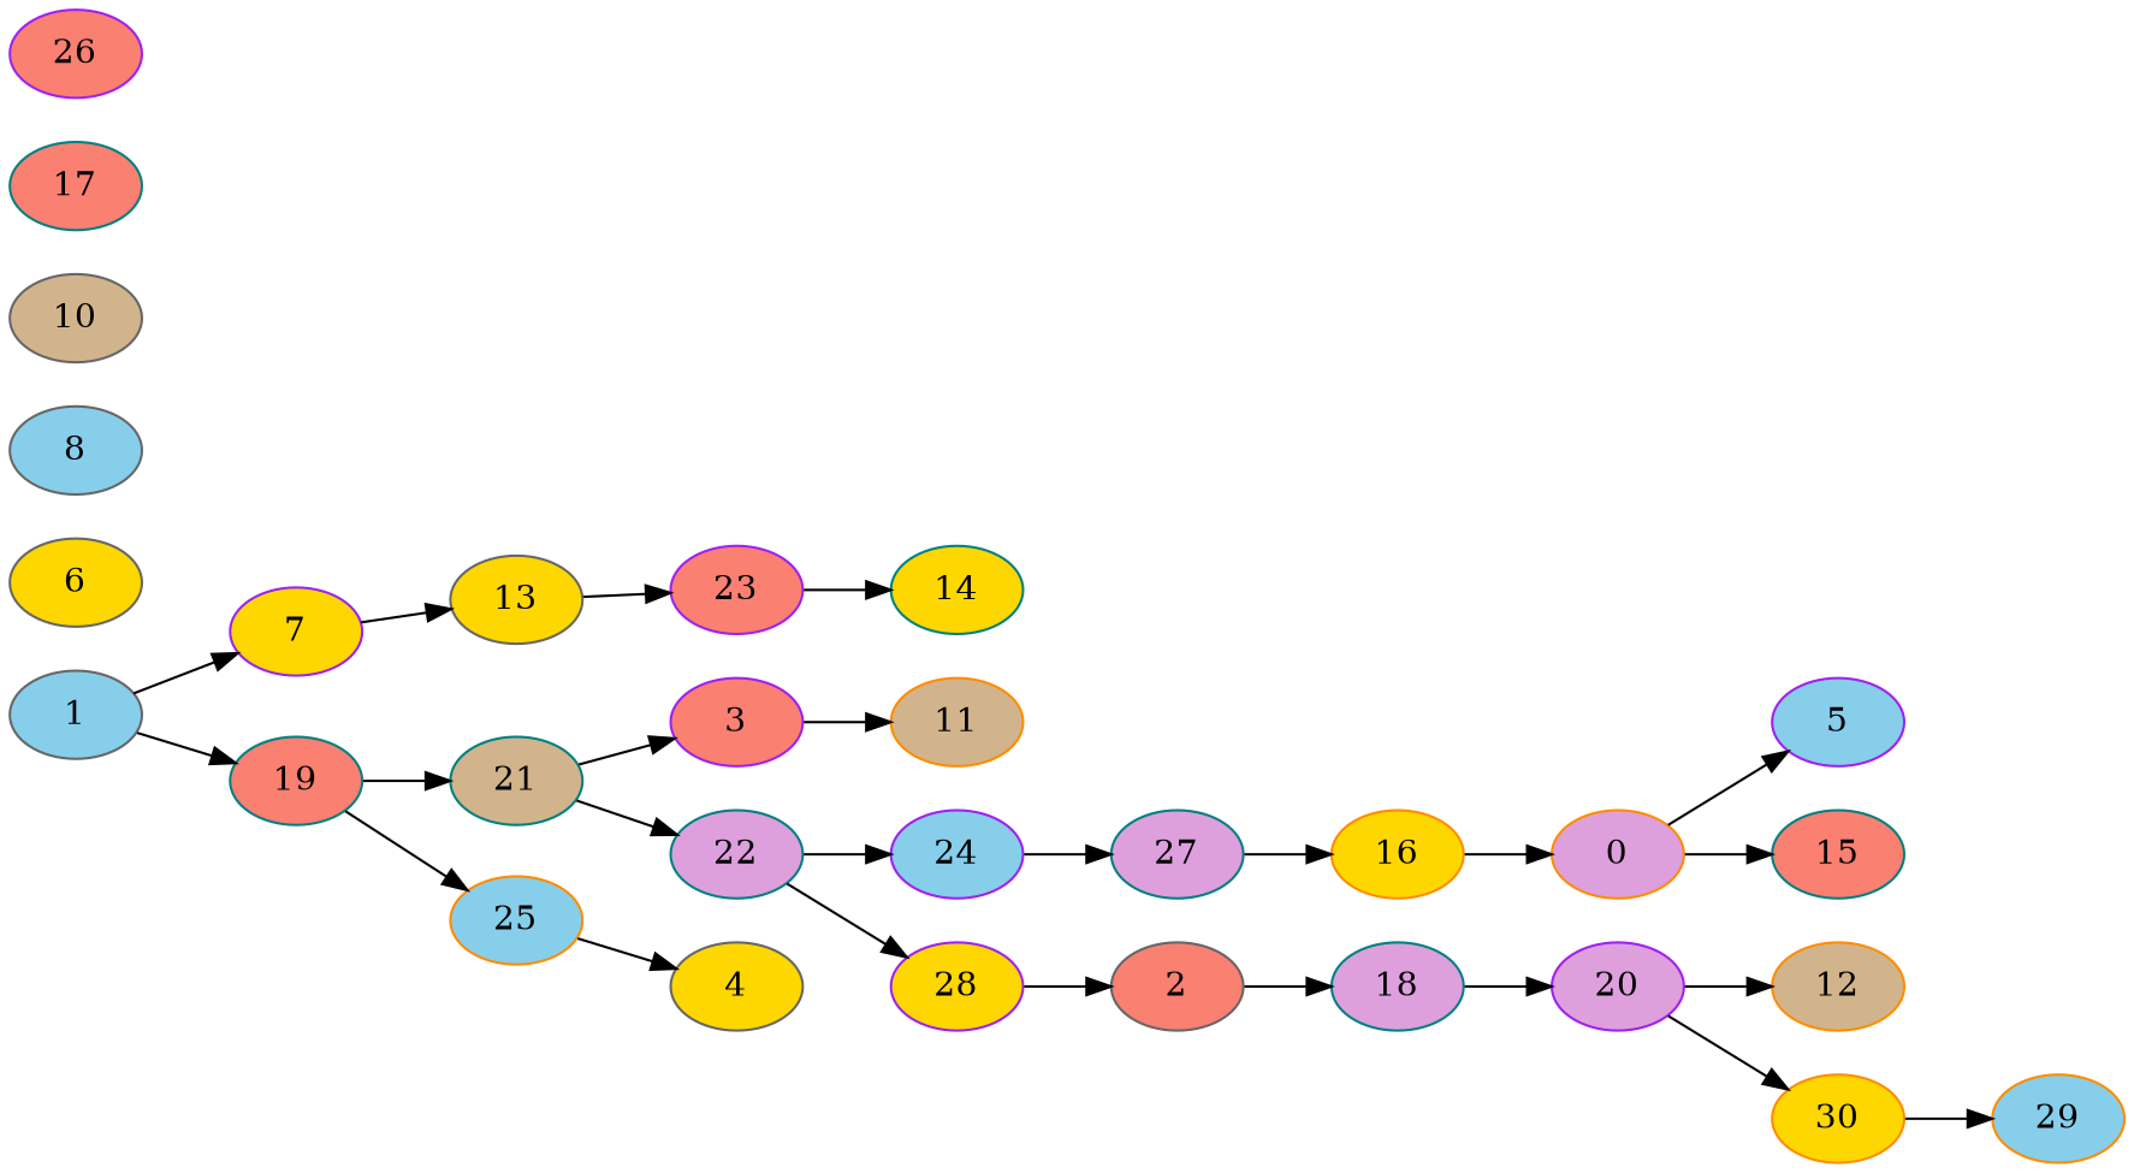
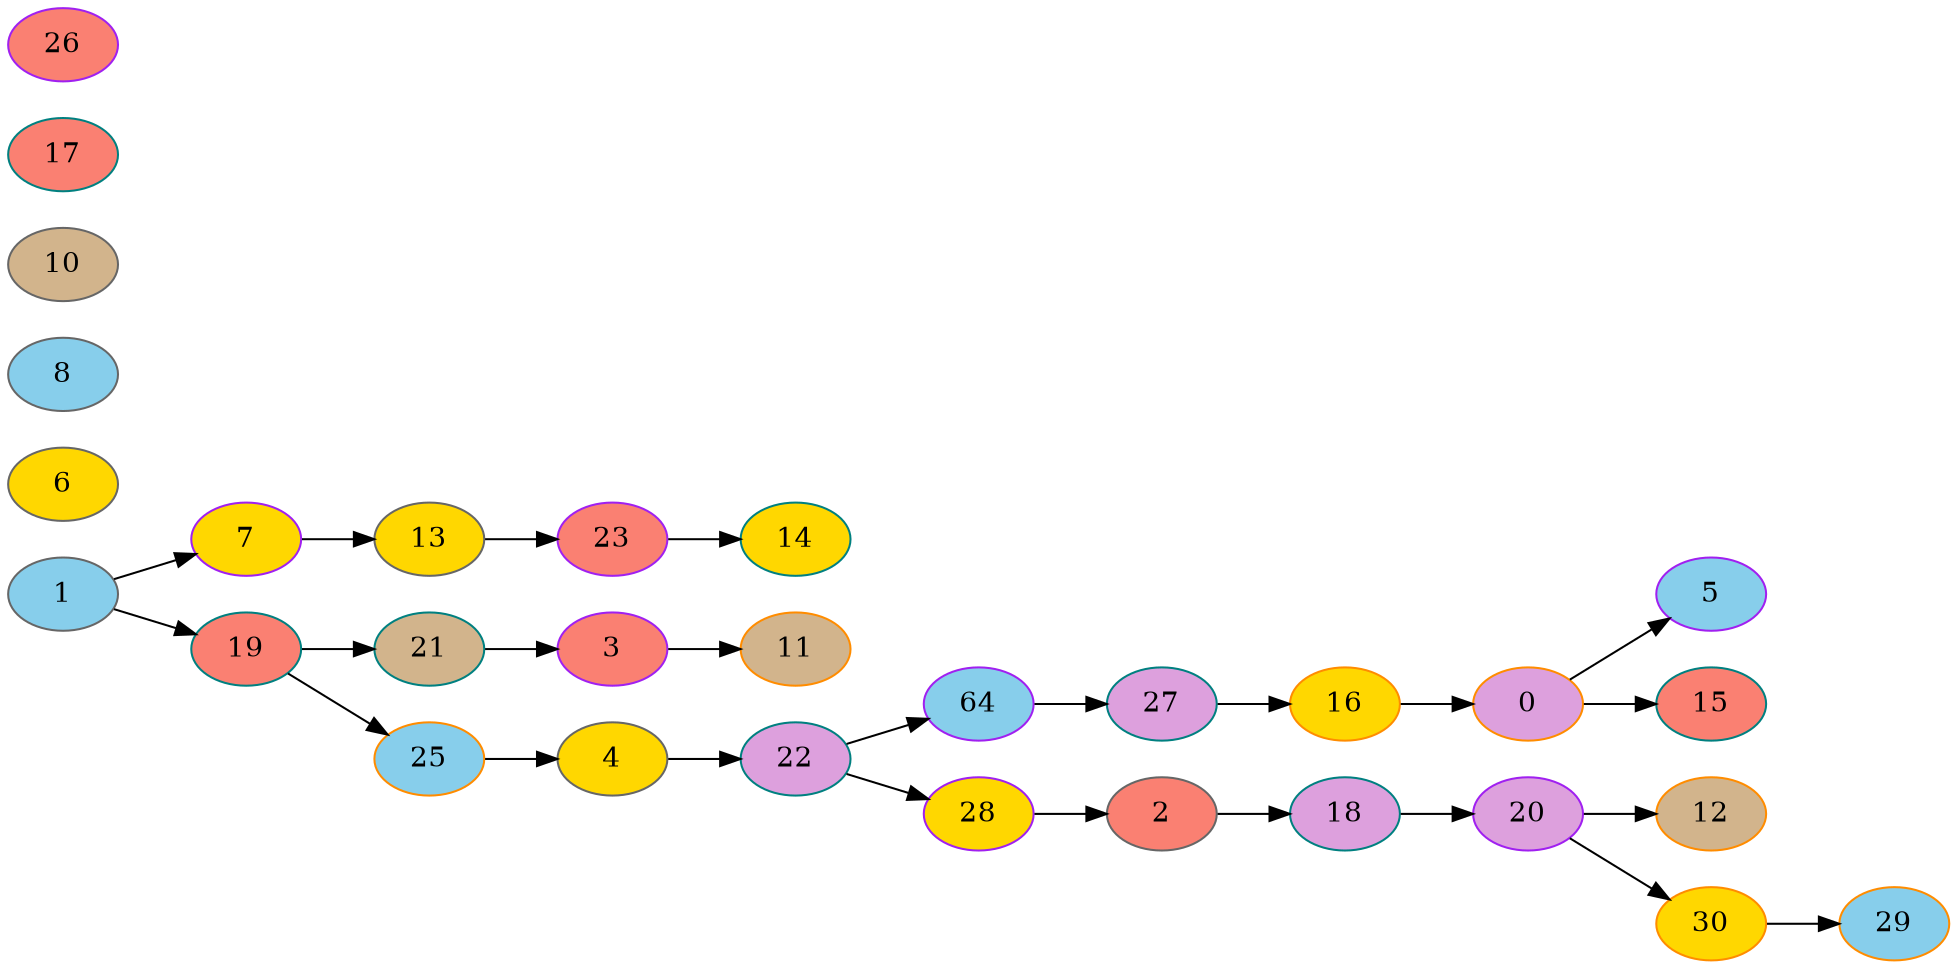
  digraph {
    rankdir=LR
    node [color=purple fillcolor=gold style=filled]
    1 [color=gray40 fillcolor=skyblue]
    7
    19 [color=teal fillcolor=salmon]
    13 [color=gray40]
    21 [color=teal fillcolor=tan]
    25 [color=darkorange fillcolor=skyblue]
    23 [fillcolor=salmon]
    14 [color=teal]
    3 [fillcolor=salmon]
    4 [color=gray40]
    11 [color=darkorange fillcolor=tan]
    22 [color=teal fillcolor=plum]
-   24 [fillcolor=skyblue]
+   24 [fillcolor=skyblue label=64]
    28
    27 [color=teal fillcolor=plum]
    2 [color=gray40 fillcolor=salmon]
    16 [color=darkorange]
    n18 [color=darkorange fillcolor=plum label=0]
    5 [fillcolor=skyblue]
    15 [color=teal fillcolor=salmon]
    18 [color=teal fillcolor=plum]
    20 [fillcolor=plum]
    12 [color=darkorange fillcolor=tan]
    30 [color=darkorange]
    29 [color=darkorange fillcolor=skyblue]
    6 [color=gray40]
    8 [color=gray40 fillcolor=skyblue]
    10 [color=gray40 fillcolor=tan]
    17 [color=teal fillcolor=salmon]
    26 [fillcolor=salmon]
    1 -> 7
    1 -> 19
    7 -> 13
    19 -> 21
    19 -> 25
    13 -> 23
    21 -> 3
    25 -> 4
    23 -> 14
    3 -> 11
-   21 -> 22
+   4 -> 22
    22 -> 24
    22 -> 28
    24 -> 27
    28 -> 2
    27 -> 16
    2 -> 18
    16 -> n18
    n18 -> 5
    n18 -> 15
    18 -> 20
    20 -> 12
    20 -> 30
    30 -> 29
  }
